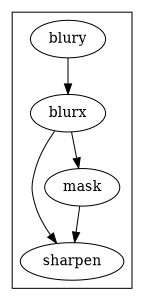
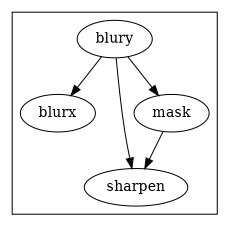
  digraph {
    blurx [height=0.51389 width=1.0278]
    blury [height=0.51389 width=1.0278]
    sharpen [height=0.51389 width=1.4167]
    mask [height=0.51389 width=1.0278]
    subgraph cluster_1 {
      blurx
      blury
      sharpen
      mask
    }
    blury -> blurx
-   blurx -> sharpen
-   blurx -> mask
+   blury -> sharpen
+   blury -> mask
    mask -> sharpen
  }
